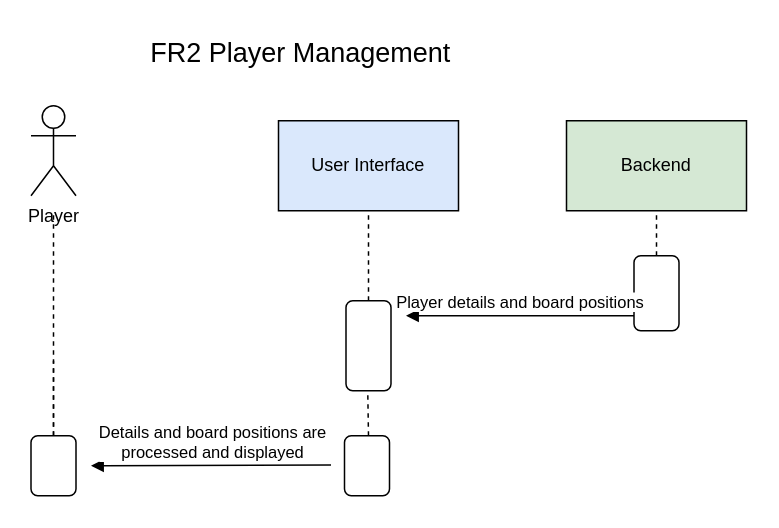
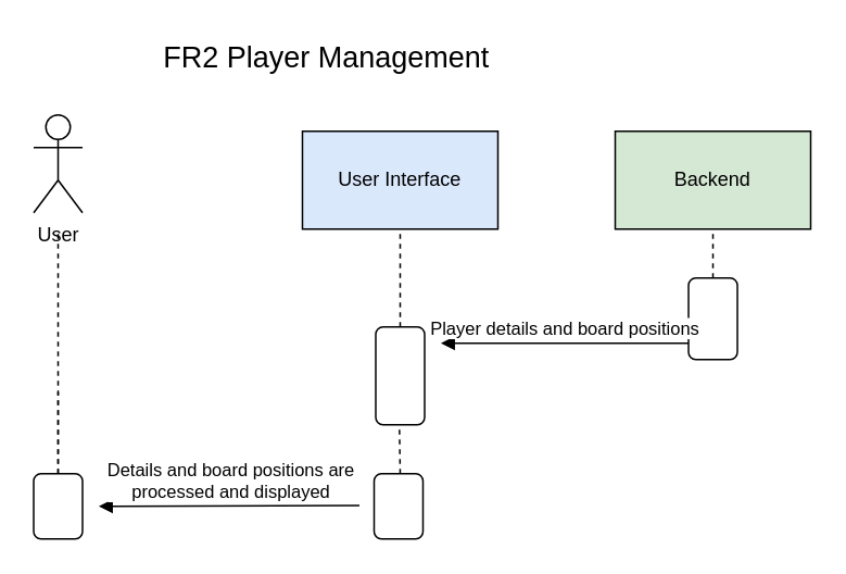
  <mxCell id="0" />
  <mxCell id="1" parent="0" />
  <mxCell id="2" value="&lt;font style=&quot;font-size: 18px;&quot;&gt;FR2 Player Management&lt;/font&gt;" style="text;html=1;strokeColor=none;fillColor=none;align=center;verticalAlign=middle;whiteSpace=wrap;rounded=0;" vertex="1" parent="1"><mxGeometry x="90" y="20" width="220" height="30" as="geometry" /></mxCell>
  <mxCell id="3" value="User Interface" style="rounded=0;whiteSpace=wrap;html=1;fillColor=#dae8fc;" vertex="1" parent="1"><mxGeometry x="185" y="80" width="120" height="60" as="geometry" /></mxCell>
  <mxCell id="4" value="Backend" style="rounded=0;whiteSpace=wrap;html=1;fillColor=#d5e8d4;" vertex="1" parent="1"><mxGeometry x="377" y="80" width="120" height="60" as="geometry" /></mxCell>
  <mxCell id="5" value="" style="endArrow=none;dashed=1;html=1;rounded=0;exitX=0.5;exitY=0;exitDx=0;exitDy=0;" edge="1" parent="1" source="13"><mxGeometry width="50" height="50" relative="1" as="geometry"><mxPoint x="-15" y="190" as="sourcePoint" /><mxPoint x="35" y="140" as="targetPoint" /></mxGeometry></mxCell>
- <mxCell id="6" value="Player" style="shape=umlActor;verticalLabelPosition=bottom;verticalAlign=top;html=1;" vertex="1" parent="1"><mxGeometry x="20" y="70" width="30" height="60" as="geometry" /></mxCell>
+ <mxCell id="6" value="User" style="shape=umlActor;verticalLabelPosition=bottom;verticalAlign=top;html=1;" vertex="1" parent="1"><mxGeometry x="20" y="70" width="30" height="60" as="geometry" /></mxCell>
  <mxCell id="7" value="" style="rounded=1;whiteSpace=wrap;html=1;" vertex="1" parent="1"><mxGeometry x="230" y="200" width="30" height="60" as="geometry" /></mxCell>
  <mxCell id="8" value="" style="endArrow=none;dashed=1;html=1;rounded=0;exitX=0.5;exitY=0;exitDx=0;exitDy=0;" edge="1" parent="1" source="7"><mxGeometry width="50" height="50" relative="1" as="geometry"><mxPoint x="195" y="190" as="sourcePoint" /><mxPoint x="245" y="140" as="targetPoint" /></mxGeometry></mxCell>
  <mxCell id="9" value="" style="rounded=1;whiteSpace=wrap;html=1;" vertex="1" parent="1"><mxGeometry x="422" y="170" width="30" height="50" as="geometry" /></mxCell>
  <mxCell id="10" value="" style="endArrow=none;dashed=1;html=1;rounded=0;exitX=0.5;exitY=0;exitDx=0;exitDy=0;" edge="1" parent="1" source="9"><mxGeometry width="50" height="50" relative="1" as="geometry"><mxPoint x="387" y="190" as="sourcePoint" /><mxPoint x="437" y="140" as="targetPoint" /></mxGeometry></mxCell>
  <mxCell id="11" value="" style="endArrow=none;dashed=1;html=1;rounded=0;startArrow=none;" edge="1" parent="1" source="13"><mxGeometry width="50" height="50" relative="1" as="geometry"><mxPoint x="35" y="300" as="sourcePoint" /><mxPoint x="35" y="240" as="targetPoint" /></mxGeometry></mxCell>
  <mxCell id="12" value="Player details and board positions" style="html=1;verticalAlign=bottom;endArrow=block;edgeStyle=elbowEdgeStyle;elbow=vertical;curved=0;rounded=0;" edge="1" parent="1"><mxGeometry width="80" relative="1" as="geometry"><mxPoint x="422" y="210" as="sourcePoint" /><mxPoint x="270" y="210" as="targetPoint" /></mxGeometry></mxCell>
  <mxCell id="13" value="" style="rounded=1;whiteSpace=wrap;html=1;" vertex="1" parent="1"><mxGeometry x="20" y="290" width="30" height="40" as="geometry" /></mxCell>
  <mxCell id="14" value="" style="endArrow=none;dashed=1;html=1;rounded=0;" edge="1" parent="1"><mxGeometry width="50" height="50" relative="1" as="geometry"><mxPoint x="245" y="290" as="sourcePoint" /><mxPoint x="244.5" y="260" as="targetPoint" /></mxGeometry></mxCell>
  <mxCell id="15" value="" style="rounded=1;whiteSpace=wrap;html=1;" vertex="1" parent="1"><mxGeometry x="229" y="290" width="30" height="40" as="geometry" /></mxCell>
  <mxCell id="16" value="Details and board positions are &lt;br&gt;processed and displayed" style="html=1;verticalAlign=bottom;endArrow=block;edgeStyle=elbowEdgeStyle;elbow=vertical;curved=0;rounded=0;" edge="1" parent="1"><mxGeometry width="80" relative="1" as="geometry"><mxPoint x="220" y="309.5" as="sourcePoint" /><mxPoint x="60" y="310" as="targetPoint" /></mxGeometry></mxCell>
